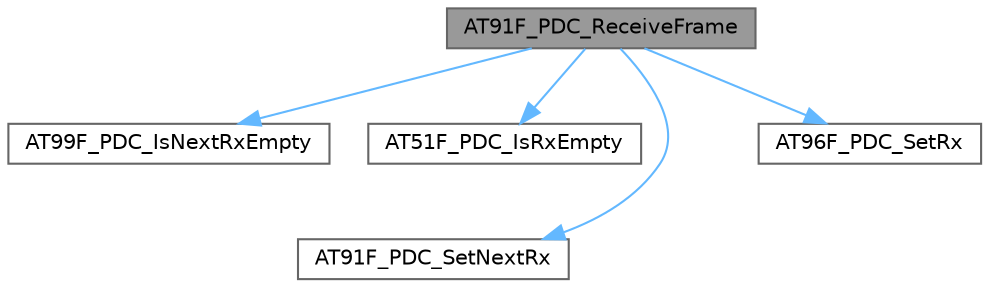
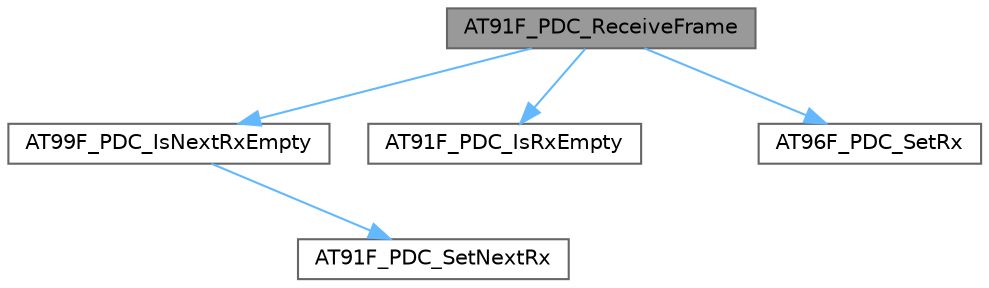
  digraph {
    rankdir=TB
    node [color=grey40 fillcolor=white fontname=Helvetica fontsize=10 shape=box style=filled]
    edge [color=steelblue1 fontname=Helvetica fontsize=10 labelfontname=Helvetica labelfontsize=10 style=solid]
    n1 [color=gray40 fillcolor=grey60 fontcolor=black height=0.2 label=AT91F_PDC_ReceiveFrame width=0.4]
    n2 [height=0.2 label=AT99F_PDC_IsNextRxEmpty width=0.4]
-   n3 [height=0.2 label=AT51F_PDC_IsRxEmpty width=0.4]
+   n3 [height=0.2 label=AT91F_PDC_IsRxEmpty width=0.4]
    n4 [height=0.2 label=AT91F_PDC_SetNextRx width=0.4]
    n5 [height=0.2 label=AT96F_PDC_SetRx width=0.4]
    n1 -> n2
    n1 -> n3
-   n1 -> n4
+   n2 -> n4
    n1 -> n5
  }
